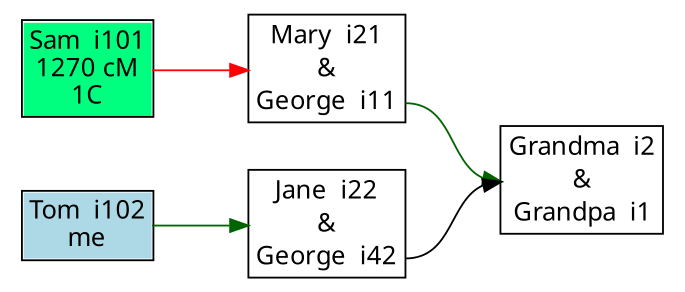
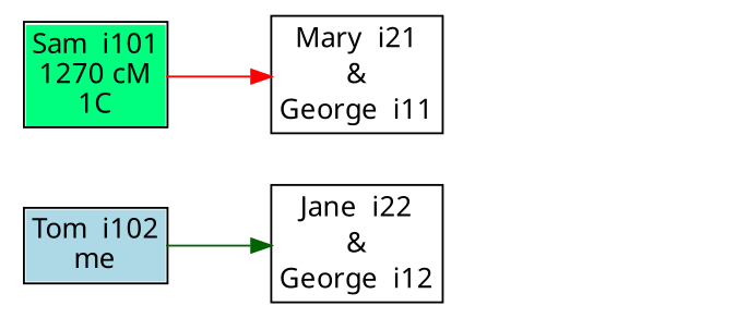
  digraph {
    fontname="Noto Sans"
    rankdir=LR
    node [fontname="Noto Sans" shape=plaintext]
    edge [color=darkgreen fontname="Noto Sans" headport=u tailport=h]
-   n1 [label=< <table cellpadding="3" border="1" cellspacing="0" cellborder="0"> <tr><td port="w">Grandma  i2</td></tr> <tr><td port="u" cellpadding="0" cellspacing="0">&amp;</td></tr> <tr><td port="h">Grandpa  i1</td></tr> </table>>]
    n2 [label=< <table cellpadding="3" border="1" cellspacing="0" cellborder="0"> <tr><td port="w">Mary  i21</td></tr> <tr><td port="u" cellpadding="0" cellspacing="0">&amp;</td></tr> <tr><td port="h">George  i11</td></tr> </table>>]
-   n3 [label=< <table cellpadding="3" border="1" cellspacing="0" cellborder="0"> <tr><td port="w">Jane  i22</td></tr> <tr><td port="u" cellpadding="0" cellspacing="0">&amp;</td></tr> <tr><td port="h">George  i42</td></tr> </table>>]
+   n3 [label=< <table cellpadding="3" border="1" cellspacing="0" cellborder="0"> <tr><td port="w">Jane  i22</td></tr> <tr><td port="u" cellpadding="0" cellspacing="0">&amp;</td></tr> <tr><td port="h">George  i12</td></tr> </table>>]
    n4 [label=< <table cellpadding="3" border="1" cellspacing="0" cellborder="0"> <tr><td port="i" bgcolor="lightblue">Tom  i102<br/>me</td></tr> </table>>]
    n5 [label=< <table cellpadding="3" border="1" cellspacing="0" cellborder="0"> <tr><td port="i" bgcolor="springgreen">Sam  i101<br/>1270 cM<br/>1C</td></tr> </table>>]
-   n2 -> n1
-   n3 -> n1 [color=black]
    n4 -> n3 [tailport=i]
    n5 -> n2 [color=red tailport=i]
  }
